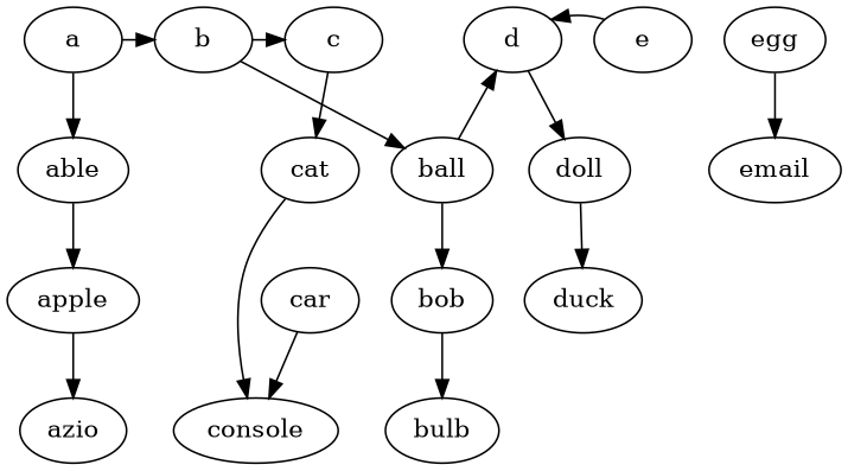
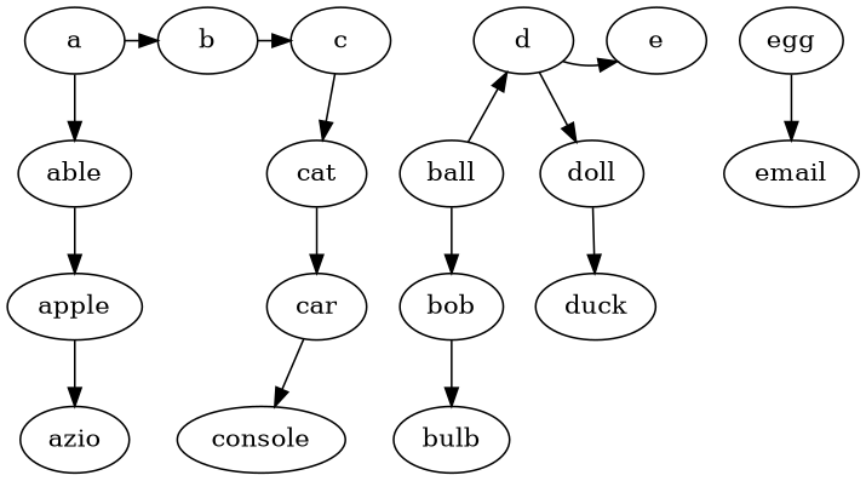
  digraph {
    a
    b
    c
    d
    e
    able
    ball
    cat
    doll
    apple
    bob
    car
    duck
    egg
    email
    azio
    bulb
    console
    subgraph sub_1 {
      rank=same
      a
      b
      c
      d
      e
    }
    a -> b
    a -> able
    b -> c
-   b -> ball
    c -> cat
-   e -> d
+   d -> e
    d -> doll
    able -> apple
    ball -> d
    ball -> bob
-   cat -> console
+   cat -> car
    doll -> duck
    apple -> azio
    bob -> bulb
    car -> console
    egg -> email
  }
